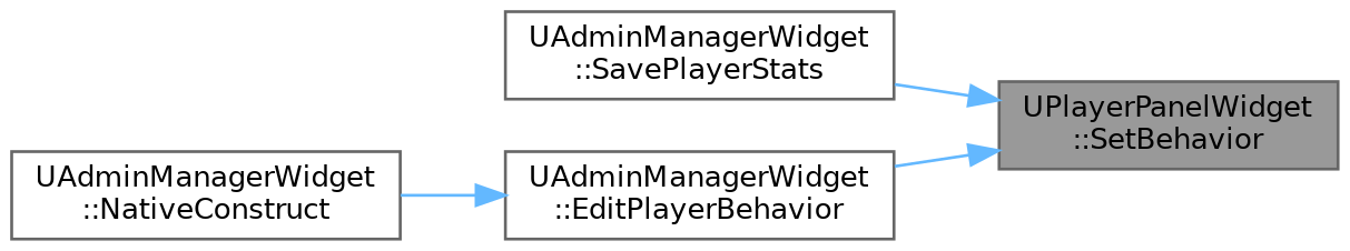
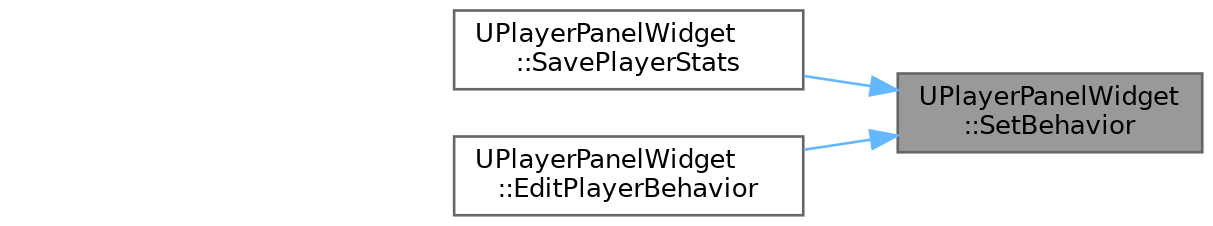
  digraph {
    rankdir=RL
    node [color=grey40 fillcolor=white fontname=Helvetica fontsize=10 shape=box style=filled]
    edge [color=steelblue1 dir=back fontname=Helvetica fontsize=10 labelfontname=Helvetica labelfontsize=10 style=solid]
    n1 [color=gray40 fillcolor=grey60 fontcolor=black height=0.2 label="UPlayerPanelWidget\l::SetBehavior" width=0.4]
-   n2 [height=0.2 label="UAdminManagerWidget\l::SavePlayerStats" width=0.4]
-   n3 [height=0.2 label="UAdminManagerWidget\l::EditPlayerBehavior" width=0.4]
-   n4 [height=0.2 label="UAdminManagerWidget\l::NativeConstruct" width=0.4]
+   n2 [height=0.2 label="UPlayerPanelWidget\l::SavePlayerStats" width=0.4]
+   n3 [height=0.2 label="UPlayerPanelWidget\l::EditPlayerBehavior" width=0.4]
    n1 -> n2
    n1 -> n3
-   n3 -> n4
  }
